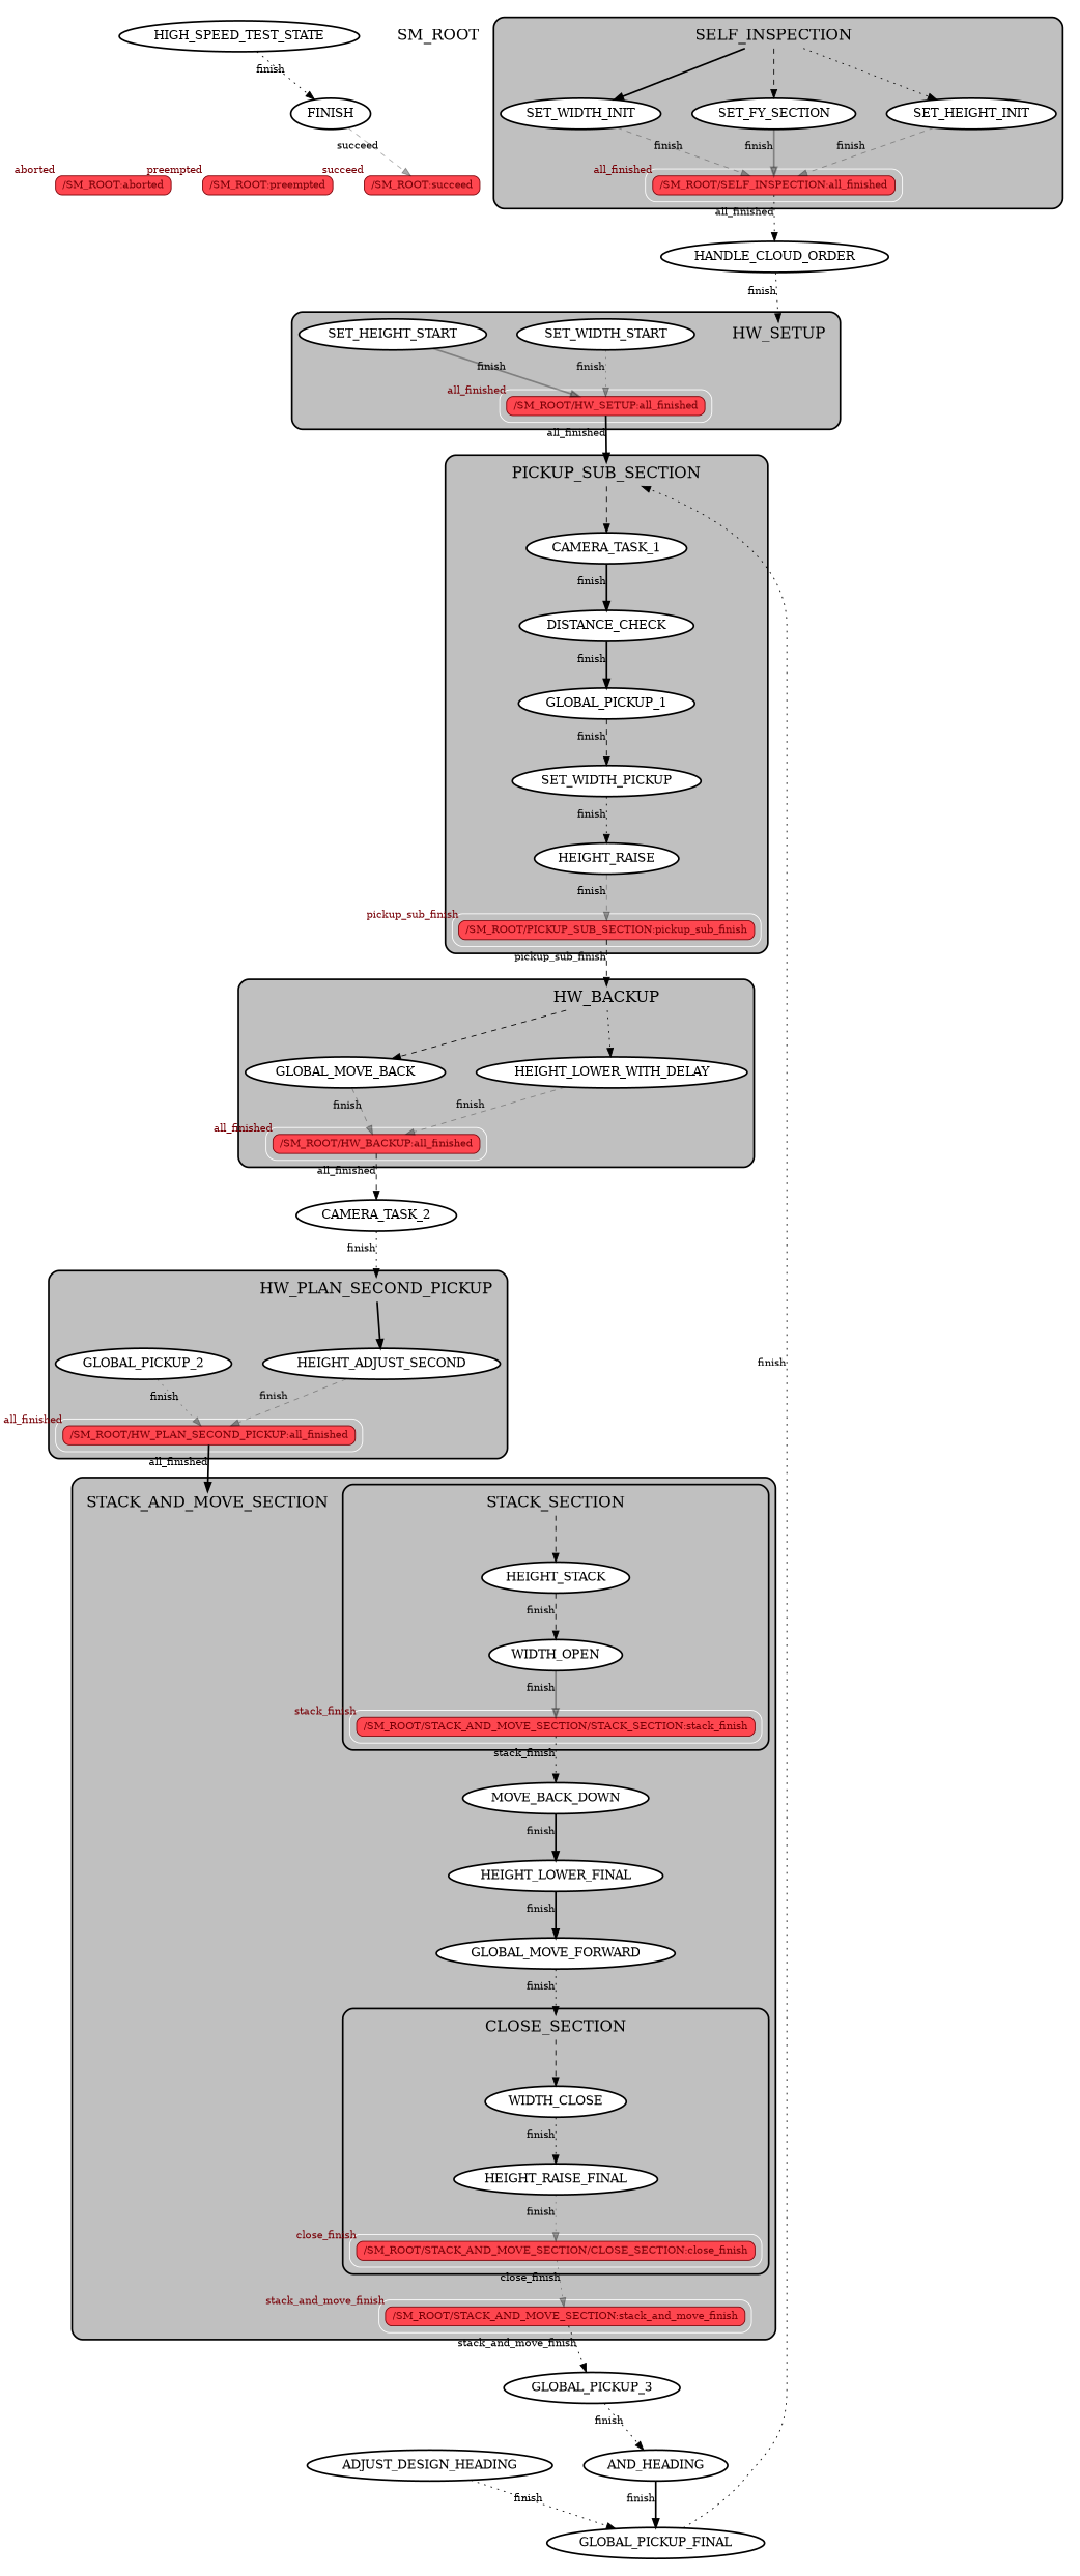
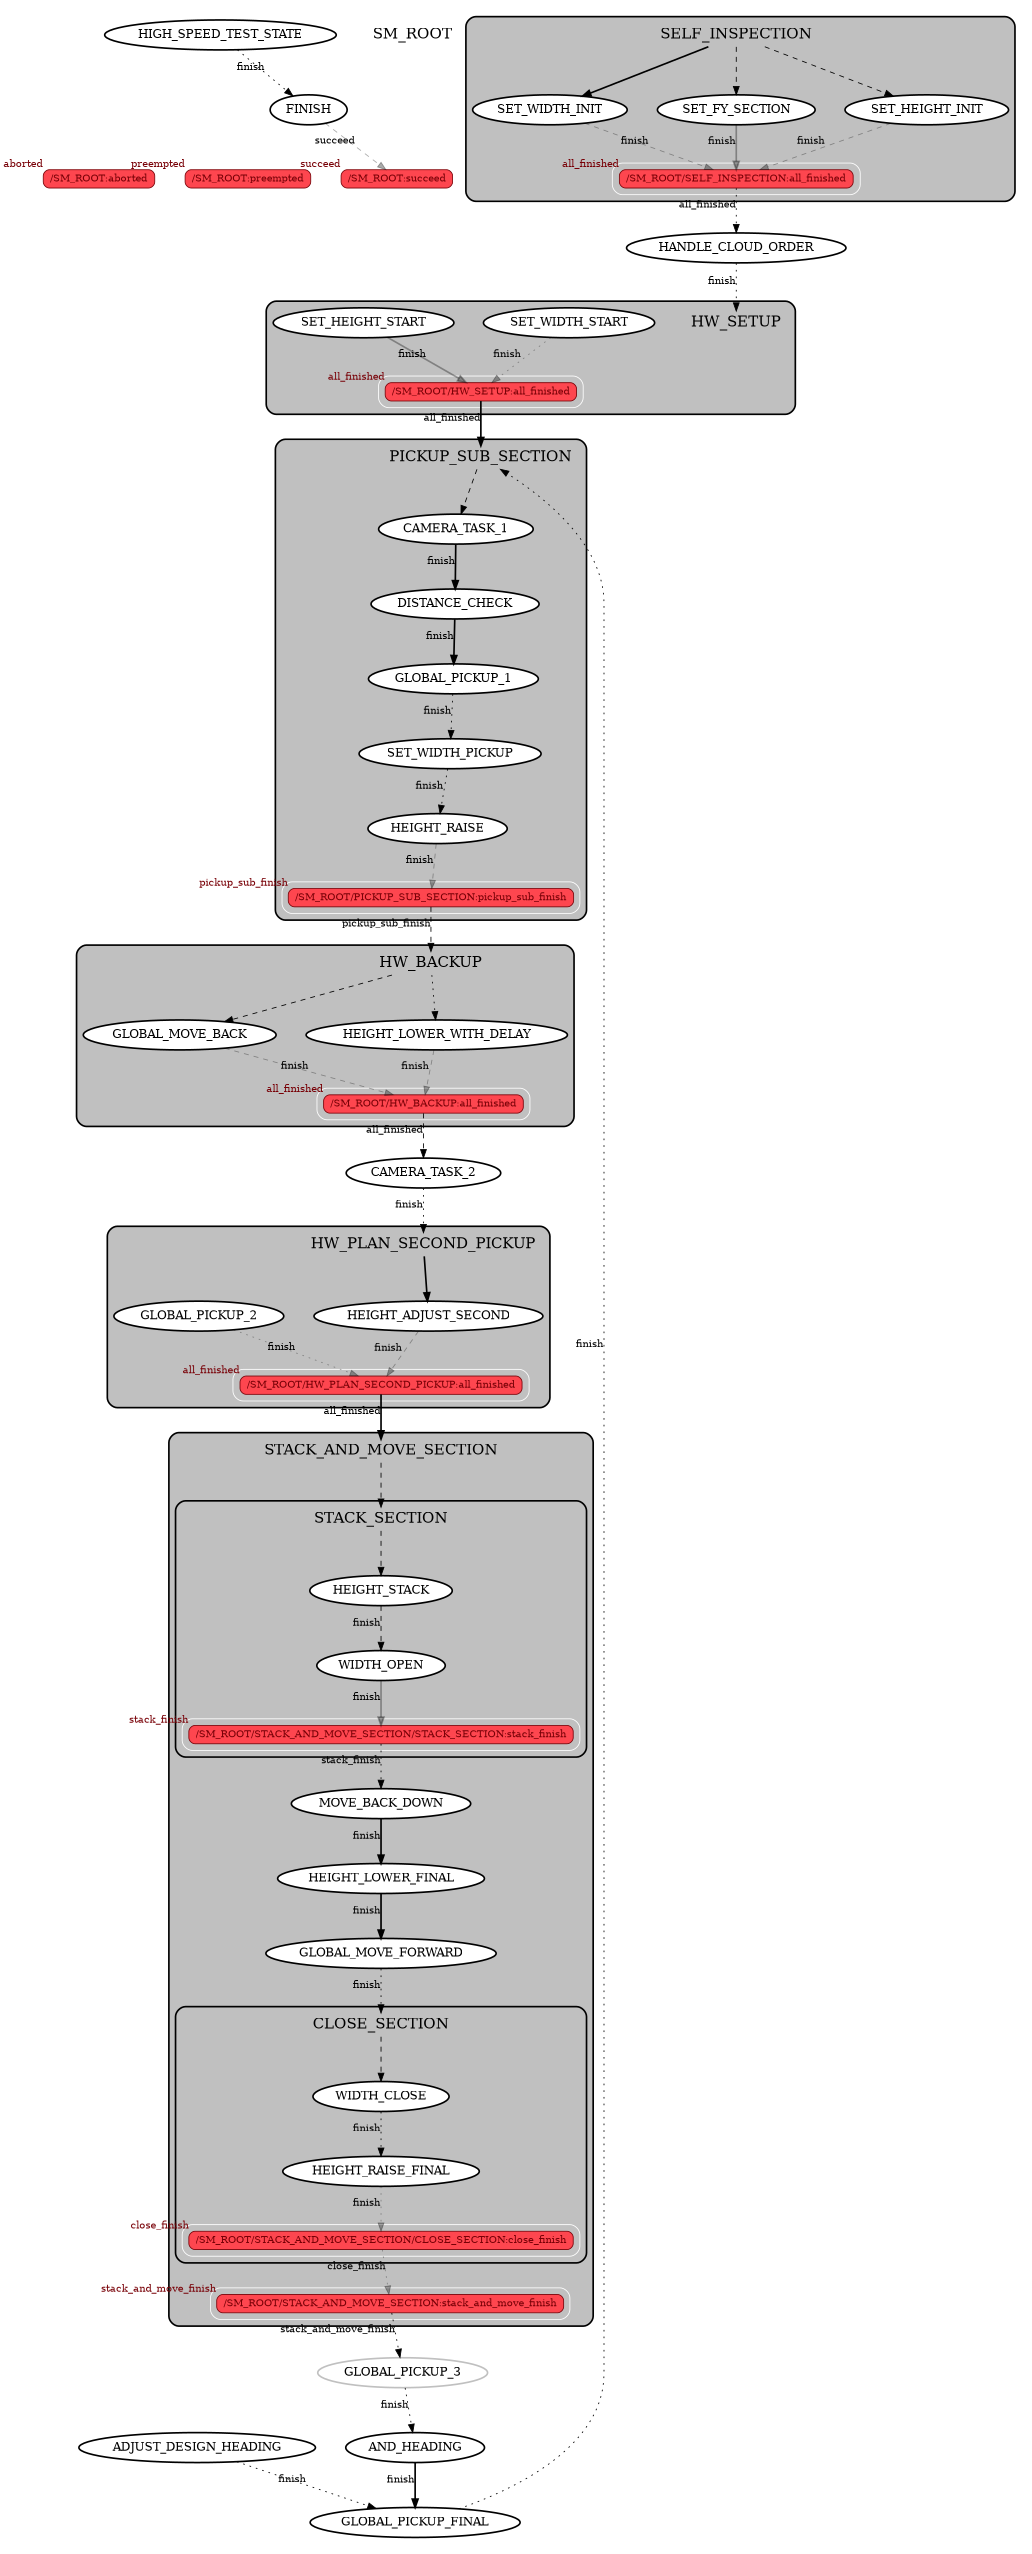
  digraph {
    clusterrank=local
    compound=true
    labeljust=l
    mclimit=5
    minlen=2
    nodesep=0.5
    outputmode=nodesfirst
    ranksep=0.75
    node [color="#000000FF" fillcolor="#FFFFFFFF" style="filled,setlinewidth(2)"]
    edge [fontsize=12 style=dotted xlabel=finish]
    "/SM_ROOT:succeed" [color="#780006" fillcolor="#FE464f" fontcolor="#780006" fontsize=12 height=0.3 shape=box style="filled,rounded" xlabel=succeed]
    "/SM_ROOT:preempted" [color="#780006" fillcolor="#FE464f" fontcolor="#780006" fontsize=12 height=0.3 shape=box style="filled,rounded" xlabel=preempted]
    "/SM_ROOT:aborted" [color="#780006" fillcolor="#FE464f" fontcolor="#780006" fontsize=12 height=0.3 shape=box style="filled,rounded" xlabel=aborted]
    "/SM_ROOT/SELF_INSPECTION:all_finished" [color="#780006" fillcolor="#FE464f" fontcolor="#780006" fontsize=12 height=0.3 shape=box style="filled,rounded" xlabel=all_finished]
    n5 [color=gray fontsize=18 fontweight=18 height=0.01 label=SELF_INSPECTION rank=min shape=plaintext fillcolor="" style=""]
    n6 [label=SET_WIDTH_INIT]
    n7 [label=SET_FY_SECTION]
    n8 [label=SET_HEIGHT_INIT]
    "/SM_ROOT/HW_SETUP:all_finished" [color="#780006" fillcolor="#FE464f" fontcolor="#780006" fontsize=12 height=0.3 shape=box style="filled,rounded" xlabel=all_finished]
    n10 [color=gray fontsize=18 fontweight=18 height=0.01 label=HW_SETUP rank=min shape=plaintext fillcolor="" style=""]
    n11 [label=SET_WIDTH_START]
    n12 [label=SET_HEIGHT_START]
    "/SM_ROOT/PICKUP_SUB_SECTION:pickup_sub_finish" [color="#780006" fillcolor="#FE464f" fontcolor="#780006" fontsize=12 height=0.3 shape=box style="filled,rounded" xlabel=pickup_sub_finish]
    n14 [color=gray fontsize=18 fontweight=18 height=0.01 label=PICKUP_SUB_SECTION rank=min shape=plaintext fillcolor="" style=""]
    n15 [label=CAMERA_TASK_1]
    n16 [label=DISTANCE_CHECK]
    n17 [label=GLOBAL_PICKUP_1]
    n18 [label=SET_WIDTH_PICKUP]
    n19 [label=HEIGHT_RAISE]
    "/SM_ROOT/HW_BACKUP:all_finished" [color="#780006" fillcolor="#FE464f" fontcolor="#780006" fontsize=12 height=0.3 shape=box style="filled,rounded" xlabel=all_finished]
    n21 [color=gray fontsize=18 fontweight=18 height=0.01 label=HW_BACKUP rank=min shape=plaintext fillcolor="" style=""]
    n22 [label=GLOBAL_MOVE_BACK]
    n23 [label=HEIGHT_LOWER_WITH_DELAY]
    "/SM_ROOT/HW_PLAN_SECOND_PICKUP:all_finished" [color="#780006" fillcolor="#FE464f" fontcolor="#780006" fontsize=12 height=0.3 shape=box style="filled,rounded" xlabel=all_finished]
    n25 [color=gray fontsize=18 fontweight=18 height=0.01 label=HW_PLAN_SECOND_PICKUP rank=min shape=plaintext fillcolor="" style=""]
    n26 [label=GLOBAL_PICKUP_2]
    n27 [label=HEIGHT_ADJUST_SECOND]
    "/SM_ROOT/STACK_AND_MOVE_SECTION:stack_and_move_finish" [color="#780006" fillcolor="#FE464f" fontcolor="#780006" fontsize=12 height=0.3 shape=box style="filled,rounded" xlabel=stack_and_move_finish]
    "/SM_ROOT/STACK_AND_MOVE_SECTION/STACK_SECTION:stack_finish" [color="#780006" fillcolor="#FE464f" fontcolor="#780006" fontsize=12 height=0.3 shape=box style="filled,rounded" xlabel=stack_finish]
    n30 [color=gray fontsize=18 fontweight=18 height=0.01 label=STACK_SECTION rank=min shape=plaintext fillcolor="" style=""]
    n31 [label=HEIGHT_STACK]
    n32 [label=WIDTH_OPEN]
    "/SM_ROOT/STACK_AND_MOVE_SECTION/CLOSE_SECTION:close_finish" [color="#780006" fillcolor="#FE464f" fontcolor="#780006" fontsize=12 height=0.3 shape=box style="filled,rounded" xlabel=close_finish]
    n34 [color=gray fontsize=18 fontweight=18 height=0.01 label=CLOSE_SECTION rank=min shape=plaintext fillcolor="" style=""]
    n35 [label=WIDTH_CLOSE]
    n36 [label=HEIGHT_RAISE_FINAL]
    n37 [color=gray fontsize=18 fontweight=18 height=0.01 label=STACK_AND_MOVE_SECTION rank=min shape=plaintext fillcolor="" style=""]
    n38 [label=MOVE_BACK_DOWN]
    n39 [label=HEIGHT_LOWER_FINAL]
    n40 [label=GLOBAL_MOVE_FORWARD]
    n41 [color=gray fontsize=18 fontweight=18 height=0.01 label=SM_ROOT rank=min shape=plaintext fillcolor="" style=""]
    n42 [label=HIGH_SPEED_TEST_STATE]
    n43 [label=FINISH]
    n44 [label=HANDLE_CLOUD_ORDER]
    n45 [label=CAMERA_TASK_2]
-   n46 [label=GLOBAL_PICKUP_3]
+   n46 [color=gray label=GLOBAL_PICKUP_3]
    n47 [label=AND_HEADING]
    n48 [label=GLOBAL_PICKUP_FINAL]
    n49 [label=ADJUST_DESIGN_HEADING]
    subgraph cluster_1 {
      color="#00000000"
      fillcolor="#0000000F"
      n41
      n42
      n43
      n44
      n45
      n46
      n47
      n48
      n49
      subgraph cluster_2 {
        color="#FFFFFFFF"
        fillcolor="#FFFFFF00"
        rank=sink
        style="rounded,filled"
        "/SM_ROOT:succeed"
        "/SM_ROOT:preempted"
        "/SM_ROOT:aborted"
      }
      subgraph cluster_3 {
        color="#000000FF"
        fillcolor=gray
        style="filled,setlinewidth(2),rounded"
        n5
        n6
        n7
        n8
        subgraph cluster_4 {
          color="#FFFFFFFF"
          fillcolor="#FFFFFF00"
          rank=sink
          style="rounded,filled"
          "/SM_ROOT/SELF_INSPECTION:all_finished"
        }
      }
      subgraph cluster_5 {
        color="#000000FF"
        fillcolor=gray
        style="filled,setlinewidth(2),rounded"
        n10
        n11
        n12
        subgraph cluster_6 {
          color="#FFFFFFFF"
          fillcolor="#FFFFFF00"
          rank=sink
          style="rounded,filled"
          "/SM_ROOT/HW_SETUP:all_finished"
        }
      }
      subgraph cluster_7 {
        color="#000000FF"
        fillcolor=gray
        style="filled,setlinewidth(2),rounded"
        n14
        n15
        n16
        n17
        n18
        n19
        subgraph cluster_8 {
          color="#FFFFFFFF"
          fillcolor="#FFFFFF00"
          rank=sink
          style="rounded,filled"
          "/SM_ROOT/PICKUP_SUB_SECTION:pickup_sub_finish"
        }
      }
      subgraph cluster_9 {
        color="#000000FF"
        fillcolor=gray
        style="filled,setlinewidth(2),rounded"
        n21
        n22
        n23
        subgraph cluster_10 {
          color="#FFFFFFFF"
          fillcolor="#FFFFFF00"
          rank=sink
          style="rounded,filled"
          "/SM_ROOT/HW_BACKUP:all_finished"
        }
      }
      subgraph cluster_11 {
        color="#000000FF"
        fillcolor=gray
        style="filled,setlinewidth(2),rounded"
        n25
        n26
        n27
        subgraph cluster_12 {
          color="#FFFFFFFF"
          fillcolor="#FFFFFF00"
          rank=sink
          style="rounded,filled"
          "/SM_ROOT/HW_PLAN_SECOND_PICKUP:all_finished"
        }
      }
      subgraph cluster_13 {
        color="#000000FF"
        fillcolor=gray
        style="filled,setlinewidth(2),rounded"
        n37
        n38
        n39
        n40
        subgraph cluster_14 {
          color="#FFFFFFFF"
          fillcolor="#FFFFFF00"
          rank=sink
          style="rounded,filled"
          "/SM_ROOT/STACK_AND_MOVE_SECTION:stack_and_move_finish"
        }
        subgraph cluster_15 {
          color="#000000FF"
          fillcolor=gray
          style="filled,setlinewidth(2),rounded"
          n30
          n31
          n32
          subgraph cluster_16 {
            color="#FFFFFFFF"
            fillcolor="#FFFFFF00"
            rank=sink
            style="rounded,filled"
            "/SM_ROOT/STACK_AND_MOVE_SECTION/STACK_SECTION:stack_finish"
          }
        }
        subgraph cluster_17 {
          color="#000000FF"
          fillcolor=gray
          style="filled,setlinewidth(2),rounded"
          n34
          n35
          n36
          subgraph cluster_18 {
            color="#FFFFFFFF"
            fillcolor="#FFFFFF00"
            rank=sink
            style="rounded,filled"
            "/SM_ROOT/STACK_AND_MOVE_SECTION/CLOSE_SECTION:close_finish"
          }
        }
      }
    }
    "/SM_ROOT/SELF_INSPECTION:all_finished" -> n44 [xlabel=all_finished]
    n5 -> n6 [style=bold xlabel=""]
    n5 -> n7 [style=dashed xlabel=""]
-   n5 -> n8 [xlabel=""]
+   n5 -> n8 [style=dashed xlabel=""]
    n6 -> "/SM_ROOT/SELF_INSPECTION:all_finished" [color="#00000055" style=dashed]
    n7 -> "/SM_ROOT/SELF_INSPECTION:all_finished" [color="#00000055" style=bold]
    n8 -> "/SM_ROOT/SELF_INSPECTION:all_finished" [color="#00000055" style=dashed]
    "/SM_ROOT/HW_SETUP:all_finished" -> n14 [style=bold xlabel=all_finished]
    n11 -> "/SM_ROOT/HW_SETUP:all_finished" [color="#00000055"]
    n12 -> "/SM_ROOT/HW_SETUP:all_finished" [color="#00000055" style=bold]
    "/SM_ROOT/PICKUP_SUB_SECTION:pickup_sub_finish" -> n21 [style=dashed xlabel=pickup_sub_finish]
    n14 -> n15 [style=dashed xlabel=""]
    n15 -> n16 [style=bold]
    n16 -> n17 [style=bold]
-   n17 -> n18 [style=dashed]
+   n17 -> n18
    n18 -> n19
    n19 -> "/SM_ROOT/PICKUP_SUB_SECTION:pickup_sub_finish" [color="#00000055" style=dashed]
    "/SM_ROOT/HW_BACKUP:all_finished" -> n45 [style=dashed xlabel=all_finished]
    n21 -> n22 [style=dashed xlabel=""]
    n21 -> n23 [xlabel=""]
    n22 -> "/SM_ROOT/HW_BACKUP:all_finished" [color="#00000055" style=dashed]
    n23 -> "/SM_ROOT/HW_BACKUP:all_finished" [color="#00000055" style=dashed]
    "/SM_ROOT/HW_PLAN_SECOND_PICKUP:all_finished" -> n37 [style=bold xlabel=all_finished]
    n25 -> n27 [style=bold xlabel=""]
    n26 -> "/SM_ROOT/HW_PLAN_SECOND_PICKUP:all_finished" [color="#00000055"]
    n27 -> "/SM_ROOT/HW_PLAN_SECOND_PICKUP:all_finished" [color="#00000055" style=dashed]
    "/SM_ROOT/STACK_AND_MOVE_SECTION:stack_and_move_finish" -> n46 [xlabel=stack_and_move_finish]
    "/SM_ROOT/STACK_AND_MOVE_SECTION/STACK_SECTION:stack_finish" -> n38 [xlabel=stack_finish]
    n30 -> n31 [style=dashed xlabel=""]
    n31 -> n32 [style=dashed]
    n32 -> "/SM_ROOT/STACK_AND_MOVE_SECTION/STACK_SECTION:stack_finish" [color="#00000055" style=bold]
    "/SM_ROOT/STACK_AND_MOVE_SECTION/CLOSE_SECTION:close_finish" -> "/SM_ROOT/STACK_AND_MOVE_SECTION:stack_and_move_finish" [color="#00000055" xlabel=close_finish]
    n34 -> n35 [style=dashed xlabel=""]
    n35 -> n36
    n36 -> "/SM_ROOT/STACK_AND_MOVE_SECTION/CLOSE_SECTION:close_finish" [color="#00000055"]
+   n37 -> n30 [style=dashed xlabel=""]
    n38 -> n39 [style=bold]
    n39 -> n40 [style=bold]
    n40 -> n34
    n42 -> n43
    n43 -> "/SM_ROOT:succeed" [color="#00000055" style=dashed xlabel=succeed]
    n44 -> n10
    n45 -> n25
    n46 -> n47
    n47 -> n48 [style=bold]
    n48 -> n14
    n49 -> n48
  }
